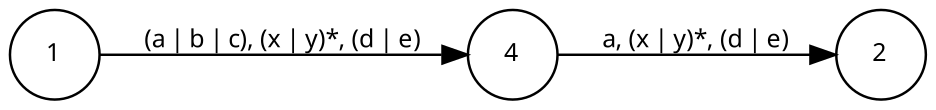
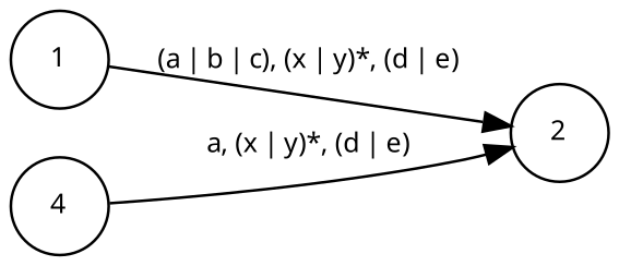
  digraph {
    rankdir=LR
    node [fontname=SFTT1000 fontsize=10 shape=circle]
    edge [fontname=SFTT1000 fontsize=10]
    n1 [label=1]
    n2 [label=4]
    n3 [label=2]
-   n1 -> n2 [label="(a | b | c), (x | y)*, (d | e)"]
+   n1 -> n3 [label="(a | b | c), (x | y)*, (d | e)"]
    n2 -> n3 [label="a, (x | y)*, (d | e)"]
  }
